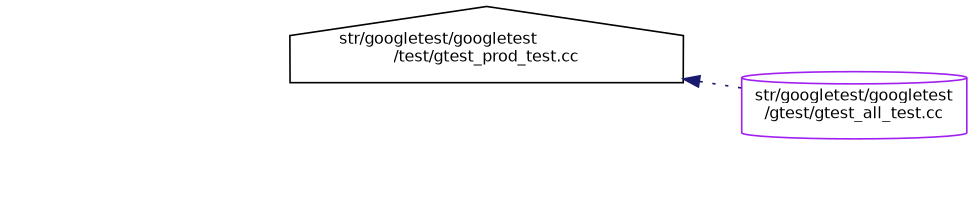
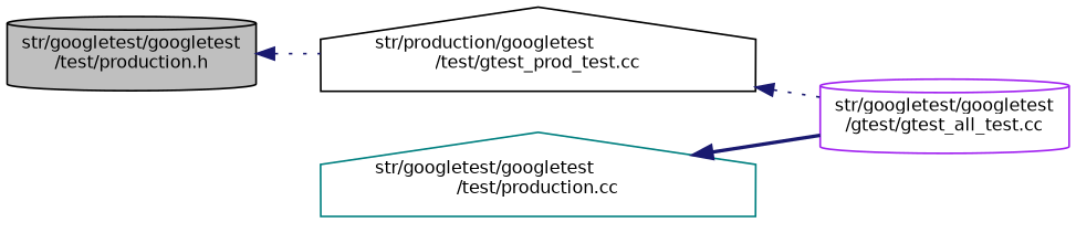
  digraph {
    rankdir=LR
    node [color=black fillcolor=white fontname=Helvetica fontsize=10 shape=cylinder style=filled]
    edge [color=midnightblue dir=back fontname=Helvetica fontsize=10 labelfontname=Helvetica labelfontsize=10 style=dotted]
-   n2 [height=0.2 label="str/googletest/googletest\l/test/gtest_prod_test.cc" shape=house width=0.4]
+   n1 [fillcolor=grey75 fontcolor=black height=0.2 label="str/googletest/googletest\l/test/production.h" width=0.4]
+   n2 [height=0.2 label="str/production/googletest\l/test/gtest_prod_test.cc" shape=house width=0.4]
    n3 [color=purple height=0.2 label="str/googletest/googletest\l/gtest/gtest_all_test.cc" width=0.4]
+   n4 [color=teal height=0.2 label="str/googletest/googletest\l/test/production.cc" shape=house width=0.4]
+   n1 -> n2
    n2 -> n3
+   n4 -> n3 [style=bold]
  }
